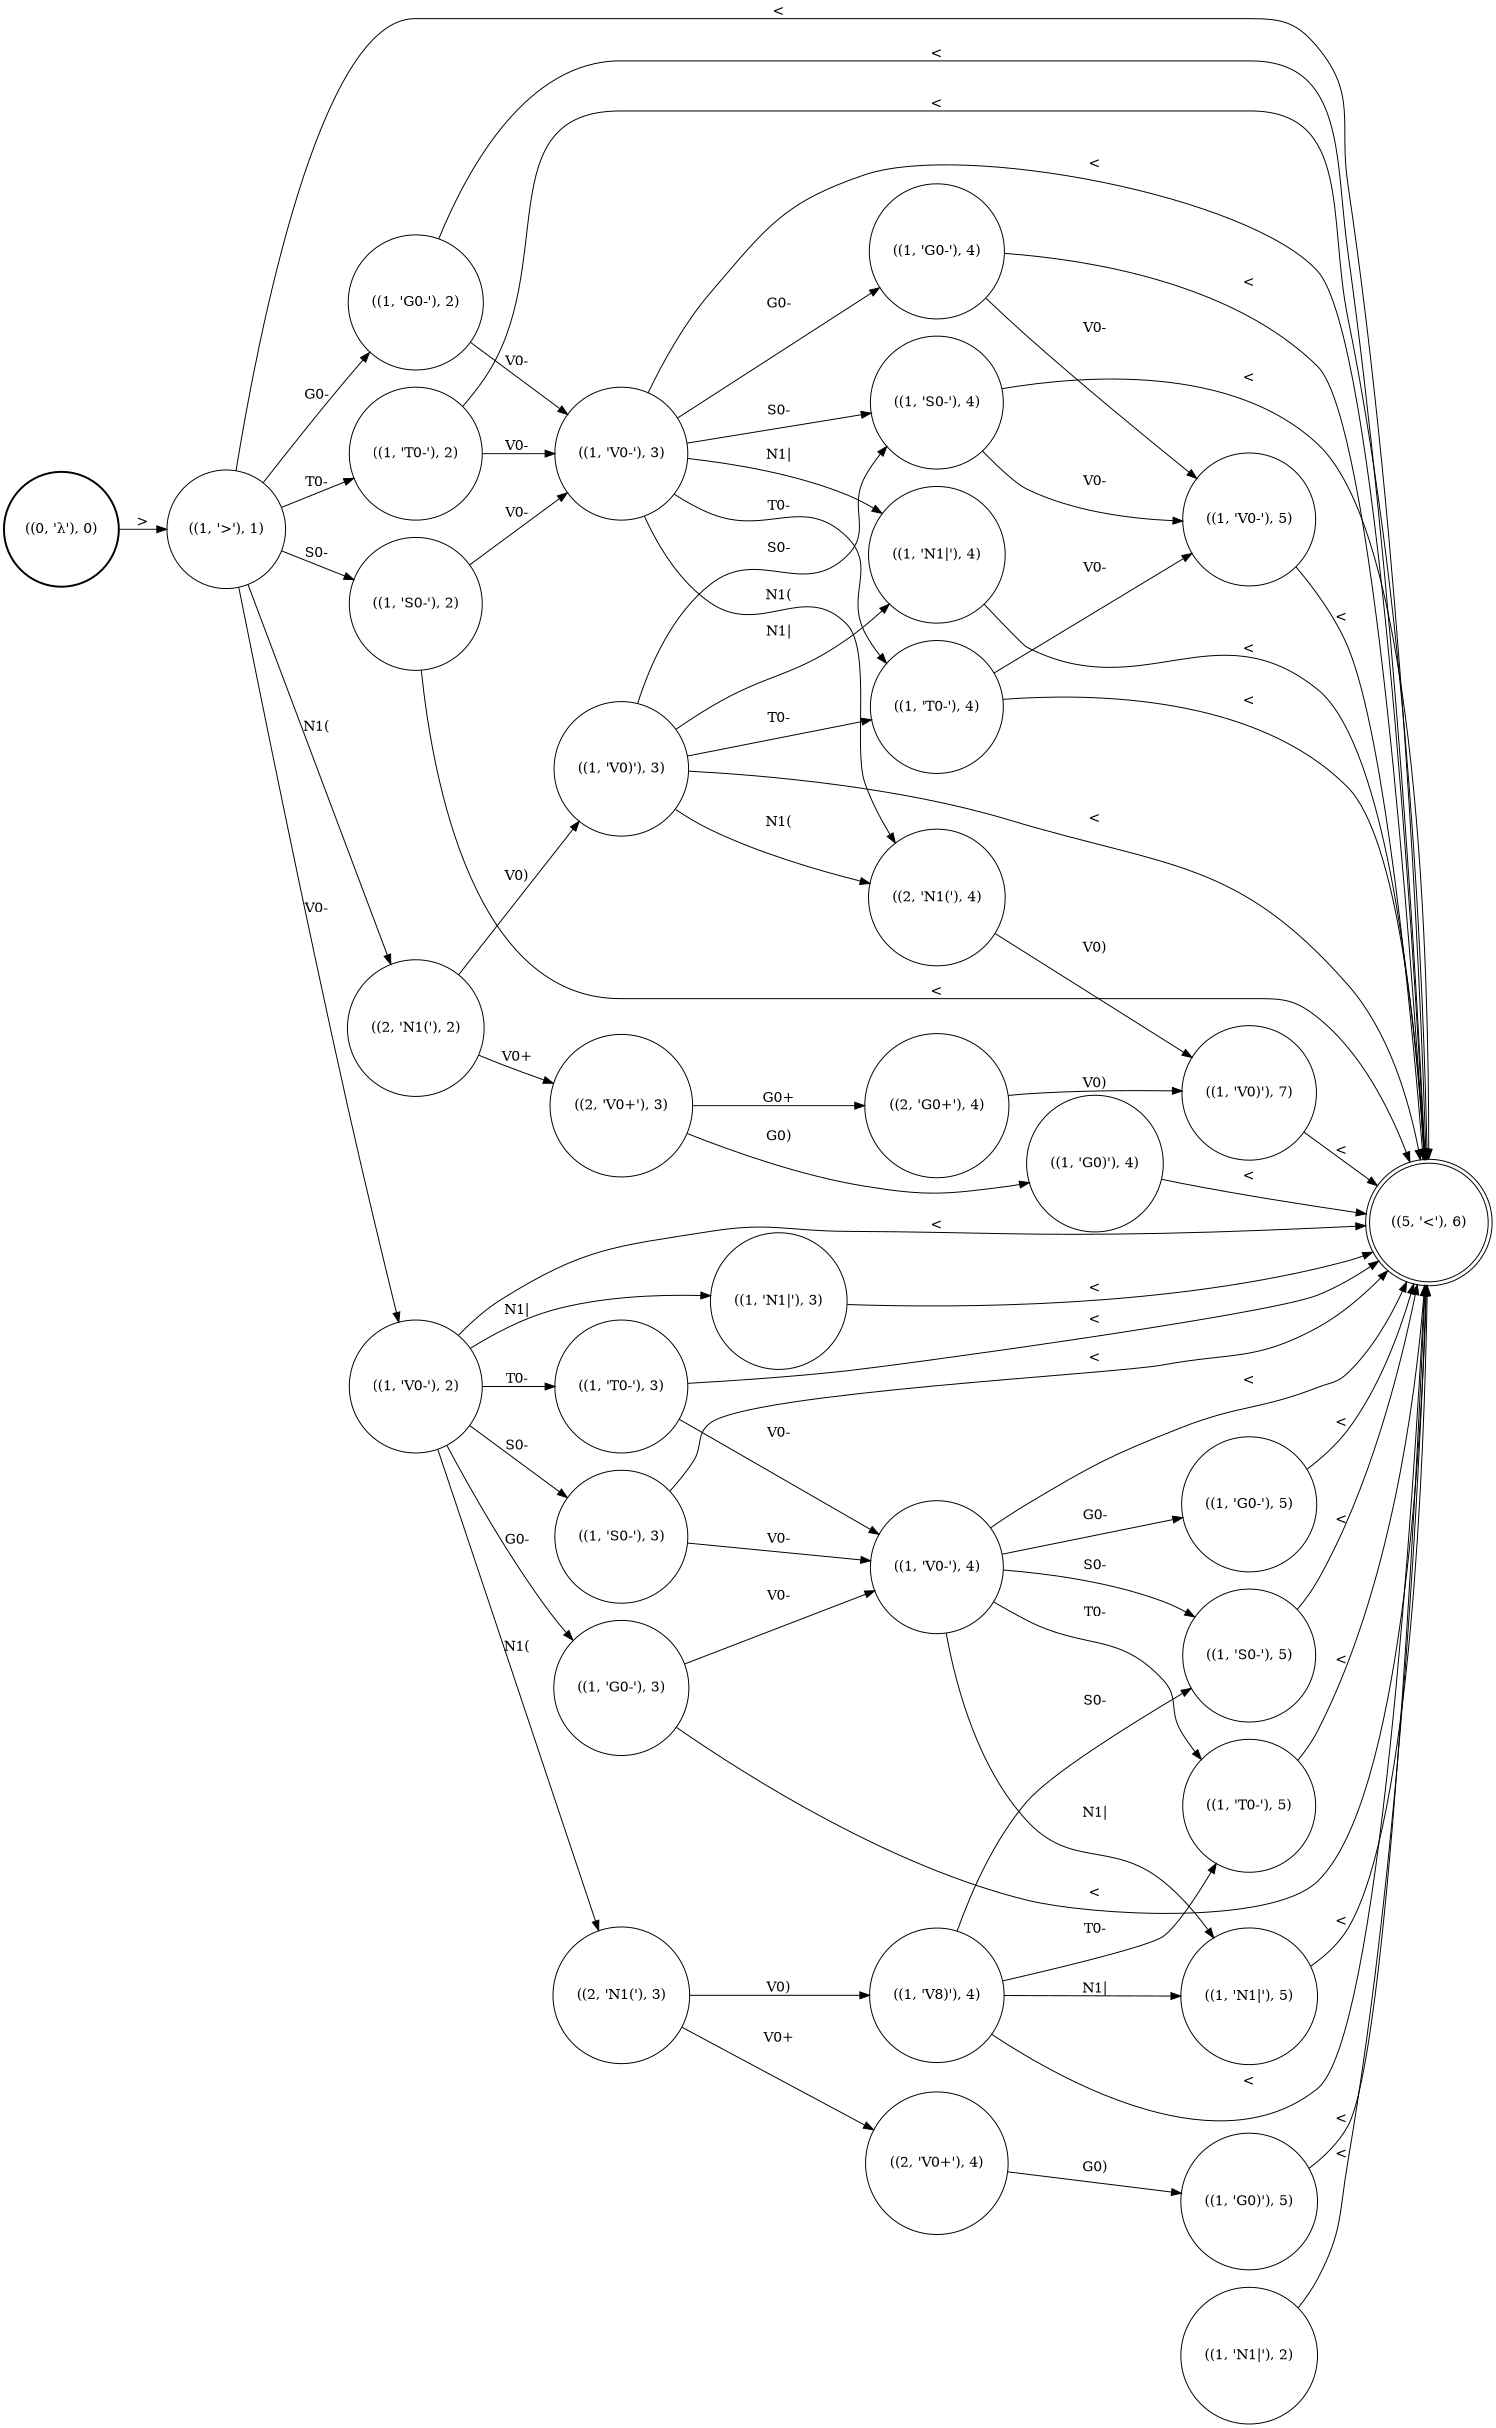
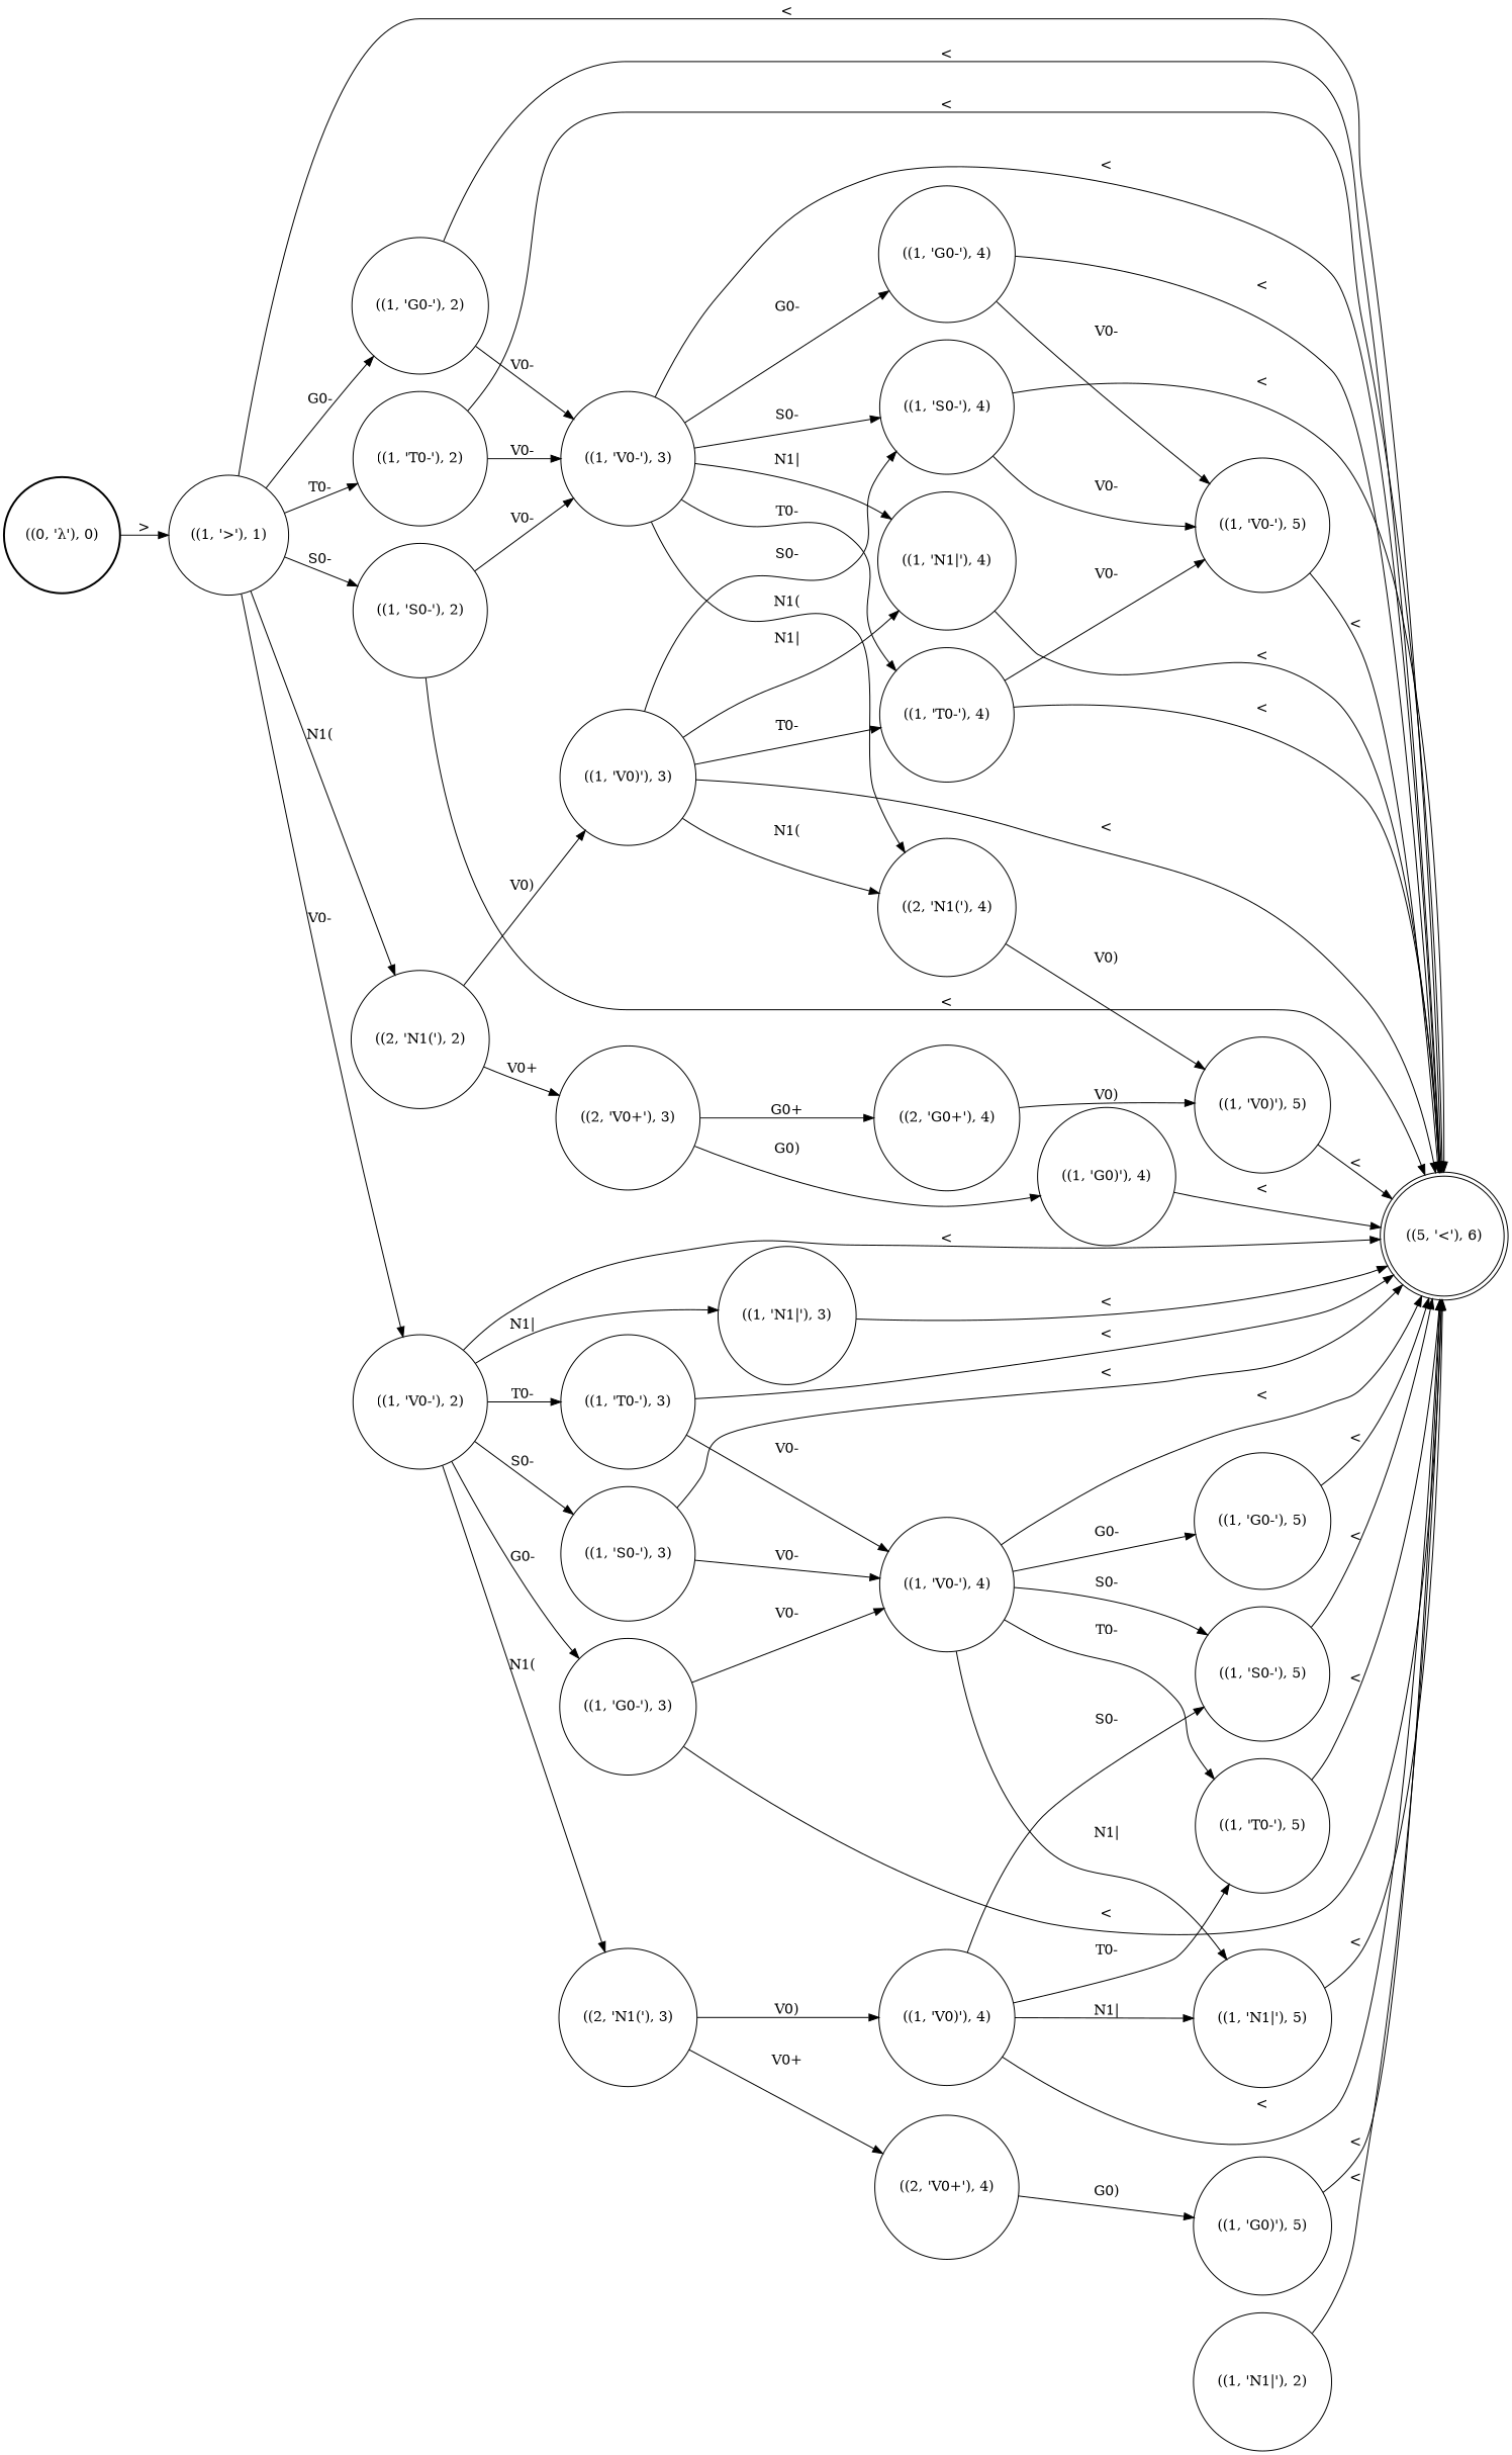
  digraph {
    rankdir=LR
    node [shape=circle]
    n1 [label="((1, 'G0)'), 5)"]
    n2 [label="((5, '<'), 6)" shape=doublecircle]
    n3 [label="((1, 'N1|'), 4)"]
    n4 [label="((1, 'T0-'), 2)"]
    n5 [label="((1, 'V0-'), 3)"]
    n6 [label="((2, 'N1('), 4)"]
    n7 [label="((1, 'G0-'), 4)"]
    n8 [label="((1, 'S0-'), 4)"]
    n9 [label="((1, 'T0-'), 4)"]
-   n10 [label="((1, 'V0)'), 7)"]
+   n10 [label="((1, 'V0)'), 5)"]
    n11 [label="((1, 'V0-'), 5)"]
    n12 [label="((1, 'S0-'), 3)"]
    n13 [label="((1, 'V0-'), 4)"]
    n14 [label="((1, 'N1|'), 5)"]
    n15 [label="((1, 'G0-'), 5)"]
    n16 [label="((1, 'S0-'), 5)"]
    n17 [label="((1, 'T0-'), 5)"]
    n18 [label="((1, 'V0)'), 3)"]
    n19 [label="((2, 'V0+'), 4)"]
    n20 [label="((1, 'T0-'), 3)"]
    n21 [label="((0, 'λ'), 0)" style=bold]
    n22 [label="((1, '>'), 1)"]
    n23 [label="((1, 'G0-'), 2)"]
    n24 [label="((2, 'N1('), 2)"]
    n25 [label="((1, 'V0-'), 2)"]
    n26 [label="((1, 'S0-'), 2)"]
    n27 [label="((1, 'N1|'), 2)"]
-   n28 [label="((1, 'V8)'), 4)"]
+   n28 [label="((1, 'V0)'), 4)"]
    n29 [label="((2, 'V0+'), 3)"]
    n30 [label="((1, 'G0)'), 4)"]
    n31 [label="((2, 'G0+'), 4)"]
    n32 [label="((1, 'N1|'), 3)"]
    n33 [label="((1, 'G0-'), 3)"]
    n34 [label="((2, 'N1('), 3)"]
    n1 -> n2 [label="<"]
    n3 -> n2 [label="<"]
    n4 -> n2 [label="<"]
    n4 -> n5 [label="V0-"]
    n5 -> n2 [label="<"]
    n5 -> n3 [label="N1|"]
    n5 -> n6 [label="N1("]
    n5 -> n7 [label="G0-"]
    n5 -> n8 [label="S0-"]
    n5 -> n9 [label="T0-"]
    n6 -> n10 [label="V0)"]
    n7 -> n2 [label="<"]
    n7 -> n11 [label="V0-"]
    n8 -> n2 [label="<"]
    n8 -> n11 [label="V0-"]
    n9 -> n2 [label="<"]
    n9 -> n11 [label="V0-"]
    n10 -> n2 [label="<"]
    n11 -> n2 [label="<"]
    n12 -> n2 [label="<"]
    n12 -> n13 [label="V0-"]
    n13 -> n2 [label="<"]
    n13 -> n14 [label="N1|"]
    n13 -> n15 [label="G0-"]
    n13 -> n16 [label="S0-"]
    n13 -> n17 [label="T0-"]
    n14 -> n2 [label="<"]
    n15 -> n2 [label="<"]
    n16 -> n2 [label="<"]
    n17 -> n2 [label="<"]
    n18 -> n2 [label="<"]
    n18 -> n3 [label="N1|"]
    n18 -> n6 [label="N1("]
    n18 -> n8 [label="S0-"]
    n18 -> n9 [label="T0-"]
    n19 -> n1 [label="G0)"]
    n20 -> n2 [label="<"]
    n20 -> n13 [label="V0-"]
    n21 -> n22 [label=">"]
    n22 -> n2 [label="<"]
    n22 -> n4 [label="T0-"]
    n22 -> n23 [label="G0-"]
    n22 -> n24 [label="N1("]
    n22 -> n25 [label="V0-"]
    n22 -> n26 [label="S0-"]
    n23 -> n2 [label="<"]
    n23 -> n5 [label="V0-"]
    n24 -> n18 [label="V0)"]
    n24 -> n29 [label="V0+"]
    n25 -> n2 [label="<"]
    n25 -> n12 [label="S0-"]
    n25 -> n20 [label="T0-"]
    n25 -> n32 [label="N1|"]
    n25 -> n33 [label="G0-"]
    n25 -> n34 [label="N1("]
    n26 -> n2 [label="<"]
    n26 -> n5 [label="V0-"]
    n27 -> n2 [label="<"]
    n28 -> n2 [label="<"]
    n28 -> n14 [label="N1|"]
    n28 -> n16 [label="S0-"]
    n28 -> n17 [label="T0-"]
    n29 -> n30 [label="G0)"]
    n29 -> n31 [label="G0+"]
    n30 -> n2 [label="<"]
    n31 -> n10 [label="V0)"]
    n32 -> n2 [label="<"]
    n33 -> n2 [label="<"]
    n33 -> n13 [label="V0-"]
    n34 -> n19 [label="V0+"]
    n34 -> n28 [label="V0)"]
  }
